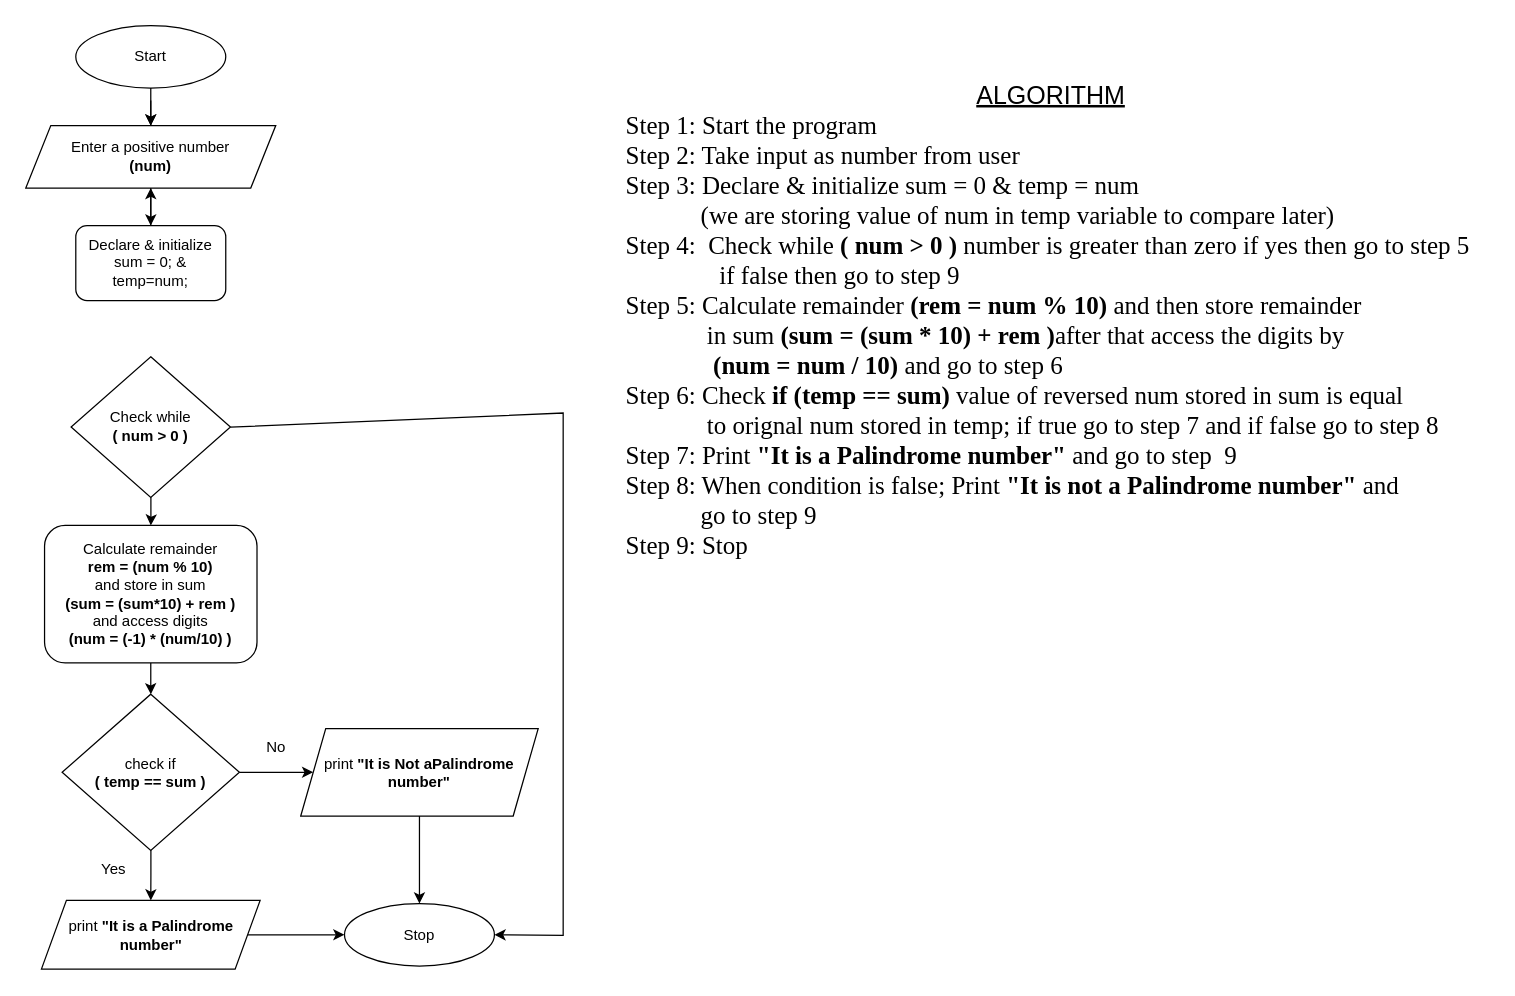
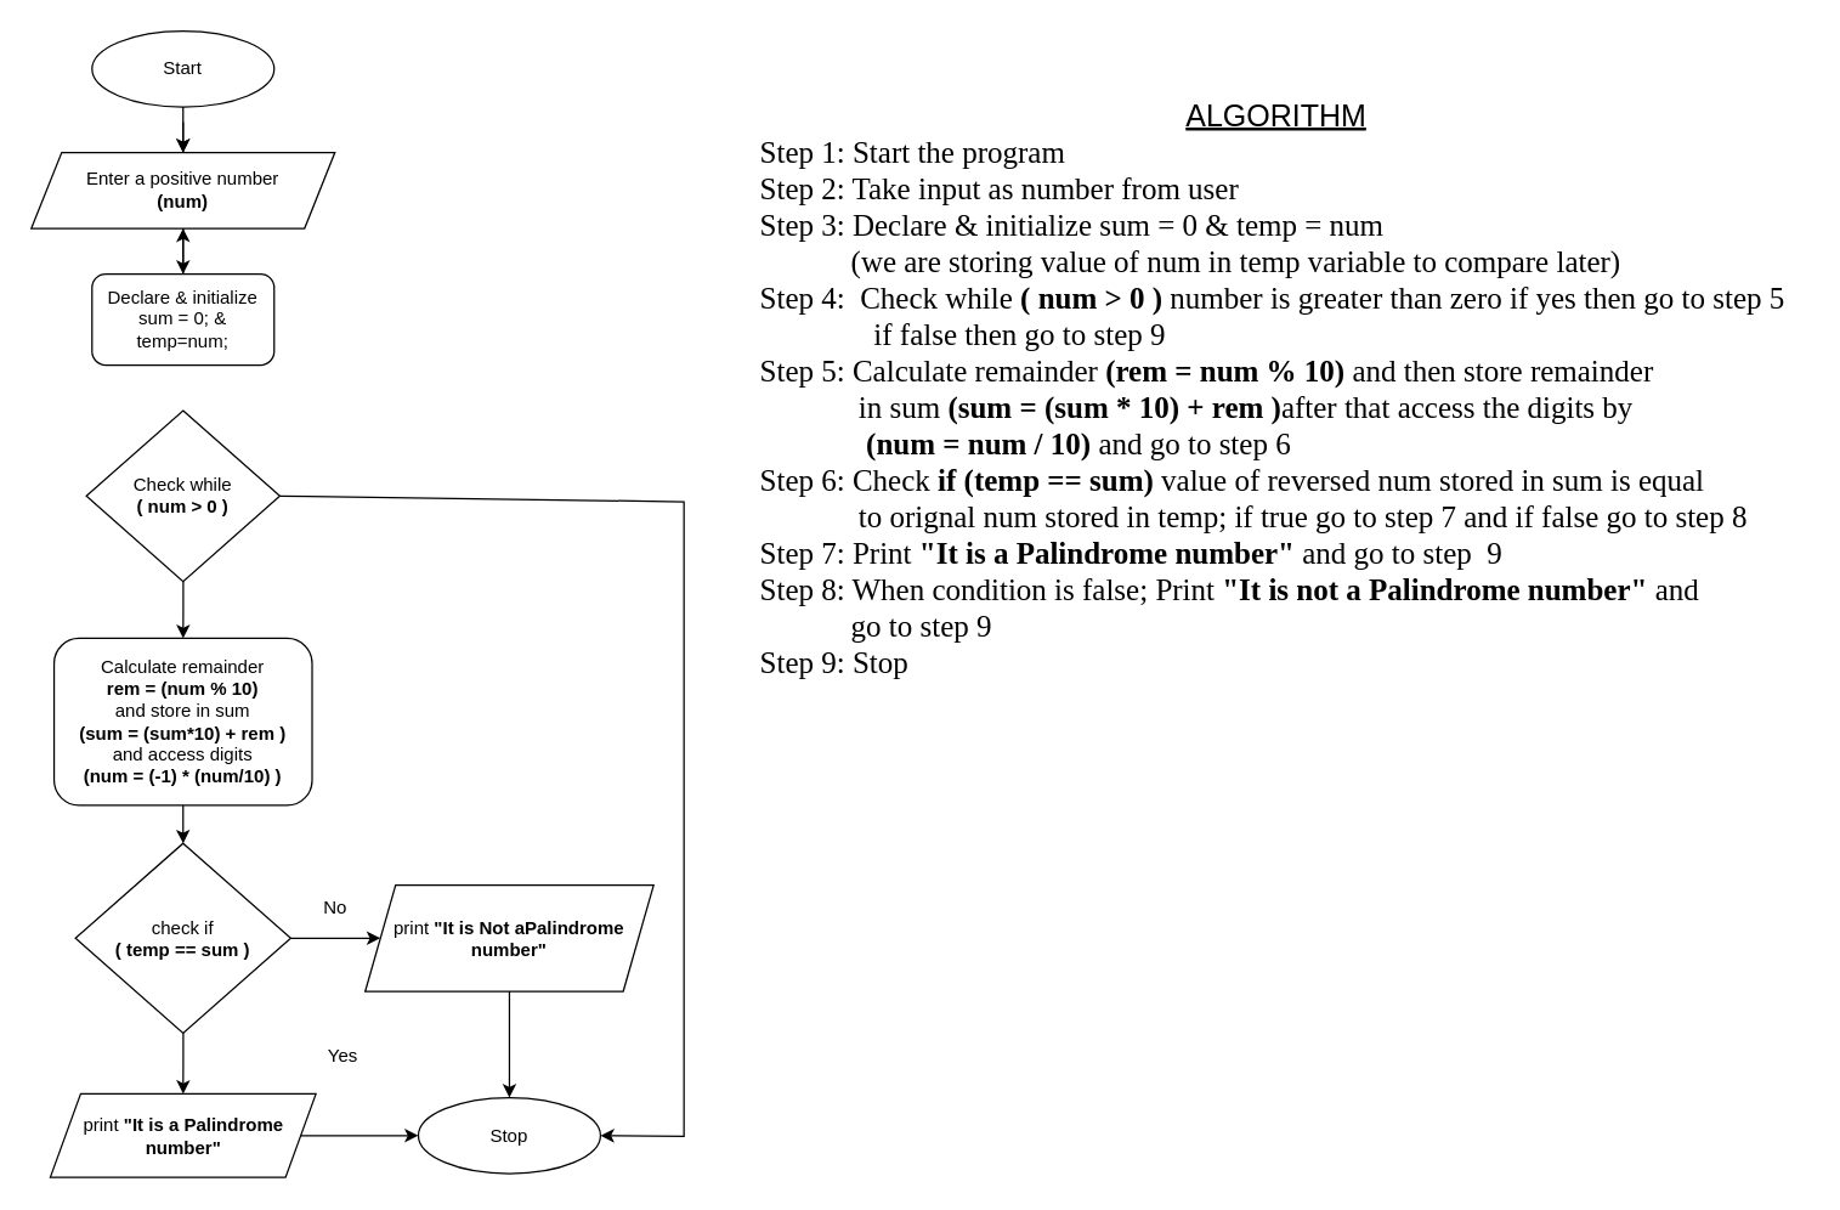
  <mxCell id="0" />
  <mxCell id="1" parent="0" />
  <mxCell id="2" value="" style="rounded=0;html=1;jettySize=auto;orthogonalLoop=1;fontSize=11;endArrow=block;endFill=0;endSize=8;strokeWidth=1;shadow=0;labelBackgroundColor=none;edgeStyle=orthogonalEdgeStyle;" parent="1" edge="1"><mxGeometry relative="1" as="geometry"><mxPoint x="120" y="30" as="sourcePoint" /><mxPoint x="120" y="70" as="targetPoint" /></mxGeometry></mxCell>
  <mxCell id="3" style="edgeStyle=orthogonalEdgeStyle;rounded=0;orthogonalLoop=1;jettySize=auto;html=1;" parent="1" source="5" edge="1"><mxGeometry relative="1" as="geometry"><mxPoint x="120" y="100" as="targetPoint" /></mxGeometry></mxCell>
  <mxCell id="4" value="" style="edgeStyle=orthogonalEdgeStyle;rounded=0;orthogonalLoop=1;jettySize=auto;html=1;" parent="1" source="5" edge="1"><mxGeometry relative="1" as="geometry"><mxPoint x="120" y="180" as="targetPoint" /></mxGeometry></mxCell>
  <mxCell id="5" value="Enter a positive number &lt;br&gt;&lt;b&gt;(num)&lt;/b&gt;" style="shape=parallelogram;perimeter=parallelogramPerimeter;whiteSpace=wrap;html=1;fixedSize=1;" parent="1" vertex="1"><mxGeometry x="20" y="100" width="200" height="50" as="geometry" /></mxCell>
  <mxCell id="6" value="" style="edgeStyle=orthogonalEdgeStyle;rounded=0;orthogonalLoop=1;jettySize=auto;html=1;" parent="1" source="7" edge="1"><mxGeometry relative="1" as="geometry"><mxPoint x="120" y="100" as="targetPoint" /></mxGeometry></mxCell>
  <mxCell id="7" value="Start" style="ellipse;whiteSpace=wrap;html=1;" parent="1" vertex="1"><mxGeometry x="60" y="20" width="120" height="50" as="geometry" /></mxCell>
  <mxCell id="8" value="&lt;font style=&quot;font-size: 20px;&quot;&gt;&lt;u&gt;ALGORITHM&lt;/u&gt;&lt;br&gt;&lt;div style=&quot;text-align: left;&quot;&gt;&lt;span style=&quot;background-color: initial;&quot;&gt;&lt;font style=&quot;font-size: 20px;&quot; face=&quot;Times New Roman&quot;&gt;Step 1: Start the program&lt;/font&gt;&lt;/span&gt;&lt;/div&gt;&lt;div style=&quot;text-align: left;&quot;&gt;&lt;span style=&quot;background-color: initial;&quot;&gt;&lt;font style=&quot;font-size: 20px;&quot; face=&quot;Times New Roman&quot;&gt;Step 2: Take input as number from user&amp;nbsp;&lt;/font&gt;&lt;/span&gt;&lt;/div&gt;&lt;div style=&quot;text-align: left;&quot;&gt;&lt;span style=&quot;background-color: initial;&quot;&gt;&lt;font style=&quot;font-size: 20px;&quot; face=&quot;Times New Roman&quot;&gt;Step 3: Declare &amp;amp; initialize sum = 0 &amp;amp; temp = num&amp;nbsp;&lt;/font&gt;&lt;/span&gt;&lt;/div&gt;&lt;div style=&quot;text-align: left;&quot;&gt;&lt;span style=&quot;background-color: initial;&quot;&gt;&lt;font style=&quot;font-size: 20px;&quot; face=&quot;Times New Roman&quot;&gt;&amp;nbsp; &amp;nbsp; &amp;nbsp; &amp;nbsp; &amp;nbsp; &amp;nbsp; (we are storing value of num in temp variable to compare later)&lt;/font&gt;&lt;/span&gt;&lt;/div&gt;&lt;div style=&quot;text-align: left;&quot;&gt;&lt;span style=&quot;background-color: initial;&quot;&gt;&lt;font style=&quot;font-size: 20px;&quot; face=&quot;Times New Roman&quot;&gt;Step 4:&amp;nbsp; Check while &lt;b&gt;( num &amp;gt; 0 ) &lt;/b&gt;number is greater than zero&amp;nbsp;if yes then go to step 5&amp;nbsp;&lt;/font&gt;&lt;/span&gt;&lt;/div&gt;&lt;div style=&quot;text-align: left;&quot;&gt;&lt;span style=&quot;background-color: initial;&quot;&gt;&lt;font style=&quot;font-size: 20px;&quot; face=&quot;Times New Roman&quot;&gt;&amp;nbsp; &amp;nbsp; &amp;nbsp; &amp;nbsp; &amp;nbsp; &amp;nbsp; &amp;nbsp; &amp;nbsp;if false then go to step 9&lt;/font&gt;&lt;/span&gt;&lt;/div&gt;&lt;div style=&quot;text-align: left;&quot;&gt;&lt;span style=&quot;font-family: &amp;quot;Times New Roman&amp;quot;; background-color: initial;&quot;&gt;Step 5: Calculate remainder&lt;b&gt; (rem = num % 10)&lt;/b&gt; and then store remainder&amp;nbsp;&lt;/span&gt;&lt;/div&gt;&lt;div style=&quot;text-align: left;&quot;&gt;&lt;span style=&quot;font-family: &amp;quot;Times New Roman&amp;quot;; background-color: initial;&quot;&gt;&amp;nbsp; &amp;nbsp; &amp;nbsp; &amp;nbsp; &amp;nbsp; &amp;nbsp; &amp;nbsp;in sum &lt;b&gt;(sum = (sum * 10) + rem )&lt;/b&gt;after that access&amp;nbsp;&lt;/span&gt;&lt;span style=&quot;background-color: initial; font-family: &amp;quot;Times New Roman&amp;quot;;&quot;&gt;the digits by&amp;nbsp;&lt;/span&gt;&lt;/div&gt;&lt;div style=&quot;text-align: left;&quot;&gt;&lt;span style=&quot;background-color: initial; font-family: &amp;quot;Times New Roman&amp;quot;;&quot;&gt;&amp;nbsp; &amp;nbsp; &amp;nbsp; &amp;nbsp; &amp;nbsp; &amp;nbsp; &amp;nbsp; &lt;b&gt;(num = num / 10)&lt;/b&gt; and go to step 6&lt;/span&gt;&lt;/div&gt;&lt;div style=&quot;text-align: left;&quot;&gt;&lt;div&gt;&lt;span style=&quot;background-color: initial;&quot;&gt;&lt;font face=&quot;Times New Roman&quot;&gt;Step 6: Check&amp;nbsp;&lt;b&gt;if (temp == sum)&amp;nbsp;&lt;/b&gt;value of reversed num stored in sum is equal&lt;/font&gt;&lt;/span&gt;&lt;/div&gt;&lt;div&gt;&lt;span style=&quot;background-color: initial;&quot;&gt;&lt;font face=&quot;Times New Roman&quot;&gt;&amp;nbsp; &amp;nbsp; &amp;nbsp; &amp;nbsp; &amp;nbsp; &amp;nbsp; &amp;nbsp;to orignal num stored in temp; if true go to step 7&amp;nbsp;&lt;/font&gt;&lt;/span&gt;&lt;span style=&quot;font-family: &amp;quot;Times New Roman&amp;quot;; background-color: initial;&quot;&gt;and if false go to step 8&lt;/span&gt;&lt;/div&gt;&lt;/div&gt;&lt;div style=&quot;text-align: left;&quot;&gt;&lt;span style=&quot;font-family: &amp;quot;Times New Roman&amp;quot;; background-color: initial;&quot;&gt;Step 7: Print &lt;b&gt;&quot;It is a Palindrome number&quot;&lt;/b&gt; and go to step&amp;nbsp; 9&lt;/span&gt;&lt;/div&gt;&lt;div style=&quot;text-align: left;&quot;&gt;&lt;span style=&quot;font-family: &amp;quot;Times New Roman&amp;quot;;&quot;&gt;Step 8: When condition is false; Print&amp;nbsp;&lt;/span&gt;&lt;b style=&quot;font-family: &amp;quot;Times New Roman&amp;quot;;&quot;&gt;&quot;It is not a Palindrome number&quot;&lt;/b&gt;&lt;span style=&quot;font-family: &amp;quot;Times New Roman&amp;quot;;&quot;&gt;&amp;nbsp;and&amp;nbsp;&lt;/span&gt;&lt;/div&gt;&lt;div style=&quot;text-align: left;&quot;&gt;&lt;span style=&quot;font-family: &amp;quot;Times New Roman&amp;quot;;&quot;&gt;&amp;nbsp; &amp;nbsp; &amp;nbsp; &amp;nbsp; &amp;nbsp; &amp;nbsp; go to step 9&amp;nbsp;&lt;/span&gt;&lt;font style=&quot;font-size: 20px;&quot; face=&quot;Times New Roman&quot;&gt;&lt;br&gt;&lt;/font&gt;&lt;/div&gt;&lt;div style=&quot;text-align: left;&quot;&gt;&lt;font face=&quot;Times New Roman&quot;&gt;Step 9: Stop&lt;/font&gt;&lt;/div&gt;&lt;/font&gt;" style="text;html=1;resizable=0;autosize=1;align=center;verticalAlign=middle;points=[];fillColor=none;strokeColor=none;rounded=0;" parent="1" vertex="1"><mxGeometry x="490" y="50" width="700" height="410" as="geometry" /></mxCell>
  <mxCell id="9" value="Stop" style="ellipse;whiteSpace=wrap;html=1;" parent="1" vertex="1"><mxGeometry x="275" y="722.5" width="120" height="50" as="geometry" /></mxCell>
  <mxCell id="10" value="" style="edgeStyle=orthogonalEdgeStyle;rounded=0;orthogonalLoop=1;jettySize=auto;html=1;" edge="1" parent="1" source="11" target="19"><mxGeometry relative="1" as="geometry" /></mxCell>
- <mxCell id="11" value="Check while&lt;br&gt;&lt;b&gt;( num &amp;gt; 0 )&lt;/b&gt;" style="rhombus;whiteSpace=wrap;html=1;" parent="1" vertex="1"><mxGeometry x="56.25" y="285" width="127.5" height="112.5" as="geometry" /></mxCell>
+ <mxCell id="11" value="Check while&lt;br&gt;&lt;b&gt;( num &amp;gt; 0 )&lt;/b&gt;" style="rhombus;whiteSpace=wrap;html=1;" parent="1" vertex="1"><mxGeometry x="56.25" y="270" width="127.5" height="112.5" as="geometry" /></mxCell>
  <mxCell id="12" value="" style="edgeStyle=orthogonalEdgeStyle;rounded=0;orthogonalLoop=1;jettySize=auto;html=1;" edge="1" parent="1" source="14" target="17"><mxGeometry relative="1" as="geometry" /></mxCell>
  <mxCell id="13" value="" style="edgeStyle=orthogonalEdgeStyle;rounded=0;orthogonalLoop=1;jettySize=auto;html=1;" edge="1" parent="1" source="14" target="23"><mxGeometry relative="1" as="geometry" /></mxCell>
  <mxCell id="14" value="check if&lt;br&gt;&lt;b&gt;( temp == sum )&lt;/b&gt;" style="rhombus;whiteSpace=wrap;html=1;" parent="1" vertex="1"><mxGeometry x="49.06" y="555" width="141.87" height="125" as="geometry" /></mxCell>
- <mxCell id="15" value="Yes" style="text;html=1;resizable=0;autosize=1;align=center;verticalAlign=middle;points=[];fillColor=none;strokeColor=none;rounded=0;" parent="1" vertex="1"><mxGeometry x="70" y="680" width="40" height="30" as="geometry" /></mxCell>
+ <mxCell id="15" value="Yes" style="text;html=1;resizable=0;autosize=1;align=center;verticalAlign=middle;points=[];fillColor=none;strokeColor=none;rounded=0;" parent="1" vertex="1"><mxGeometry x="205" y="680" width="40" height="30" as="geometry" /></mxCell>
  <mxCell id="16" value="" style="edgeStyle=orthogonalEdgeStyle;rounded=0;orthogonalLoop=1;jettySize=auto;html=1;" parent="1" source="17" target="9" edge="1"><mxGeometry relative="1" as="geometry" /></mxCell>
  <mxCell id="17" value="print &lt;b&gt;&quot;It is a Palindrome&lt;br&gt;number&quot;&lt;/b&gt;" style="shape=parallelogram;perimeter=parallelogramPerimeter;whiteSpace=wrap;html=1;fixedSize=1;" parent="1" vertex="1"><mxGeometry x="32.5" y="720" width="175" height="55" as="geometry" /></mxCell>
  <mxCell id="18" value="" style="edgeStyle=orthogonalEdgeStyle;rounded=0;orthogonalLoop=1;jettySize=auto;html=1;" edge="1" parent="1" source="19" target="14"><mxGeometry relative="1" as="geometry" /></mxCell>
  <mxCell id="19" value="Calculate remainder&lt;br&gt;&lt;b&gt;rem = (num % 10)&lt;br&gt;&lt;/b&gt;and store in sum&lt;br&gt;&lt;b&gt;(sum = (sum*10) + rem )&lt;/b&gt;&lt;br&gt;and access digits&lt;br&gt;&lt;b&gt;(num = (-1) * (num/10) )&lt;/b&gt;" style="rounded=1;whiteSpace=wrap;html=1;" parent="1" vertex="1"><mxGeometry x="35" y="420" width="170" height="110" as="geometry" /></mxCell>
  <mxCell id="20" value="" style="edgeStyle=orthogonalEdgeStyle;rounded=0;orthogonalLoop=1;jettySize=auto;html=1;" edge="1" parent="1" source="21" target="5"><mxGeometry relative="1" as="geometry" /></mxCell>
  <mxCell id="21" value="Declare &amp;amp; initialize&lt;br&gt;sum = 0; &amp;amp; temp=num;" style="rounded=1;whiteSpace=wrap;html=1;" vertex="1" parent="1"><mxGeometry x="60" y="180" width="120" height="60" as="geometry" /></mxCell>
  <mxCell id="22" value="" style="edgeStyle=orthogonalEdgeStyle;rounded=0;orthogonalLoop=1;jettySize=auto;html=1;" edge="1" parent="1" source="23" target="9"><mxGeometry relative="1" as="geometry" /></mxCell>
  <mxCell id="23" value="print &lt;b&gt;&quot;It is Not aPalindrome&lt;br&gt;number&quot;&lt;/b&gt;" style="shape=parallelogram;perimeter=parallelogramPerimeter;whiteSpace=wrap;html=1;fixedSize=1;" vertex="1" parent="1"><mxGeometry x="240" y="582.5" width="190" height="70" as="geometry" /></mxCell>
  <mxCell id="24" value="No" style="text;html=1;resizable=0;autosize=1;align=center;verticalAlign=middle;points=[];fillColor=none;strokeColor=none;rounded=0;" vertex="1" parent="1"><mxGeometry x="200" y="582.5" width="40" height="30" as="geometry" /></mxCell>
  <mxCell id="25" value="" style="endArrow=classic;html=1;rounded=0;exitX=1;exitY=0.5;exitDx=0;exitDy=0;entryX=1;entryY=0.5;entryDx=0;entryDy=0;" edge="1" parent="1" source="11" target="9"><mxGeometry width="50" height="50" relative="1" as="geometry"><mxPoint x="390" y="440" as="sourcePoint" /><mxPoint x="500" y="660" as="targetPoint" /><Array as="points"><mxPoint x="450" y="330" /><mxPoint x="450" y="748" /></Array></mxGeometry></mxCell>
